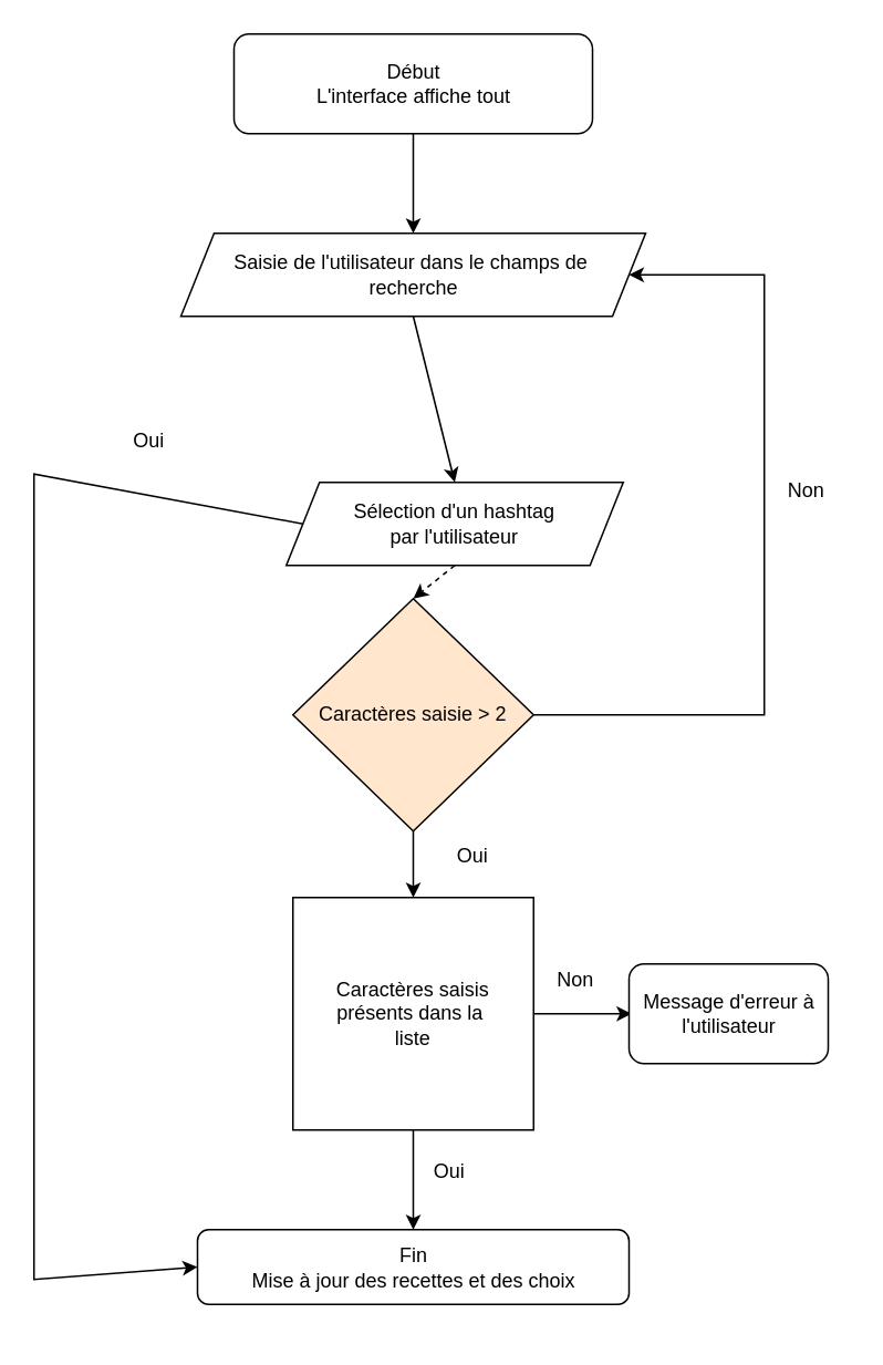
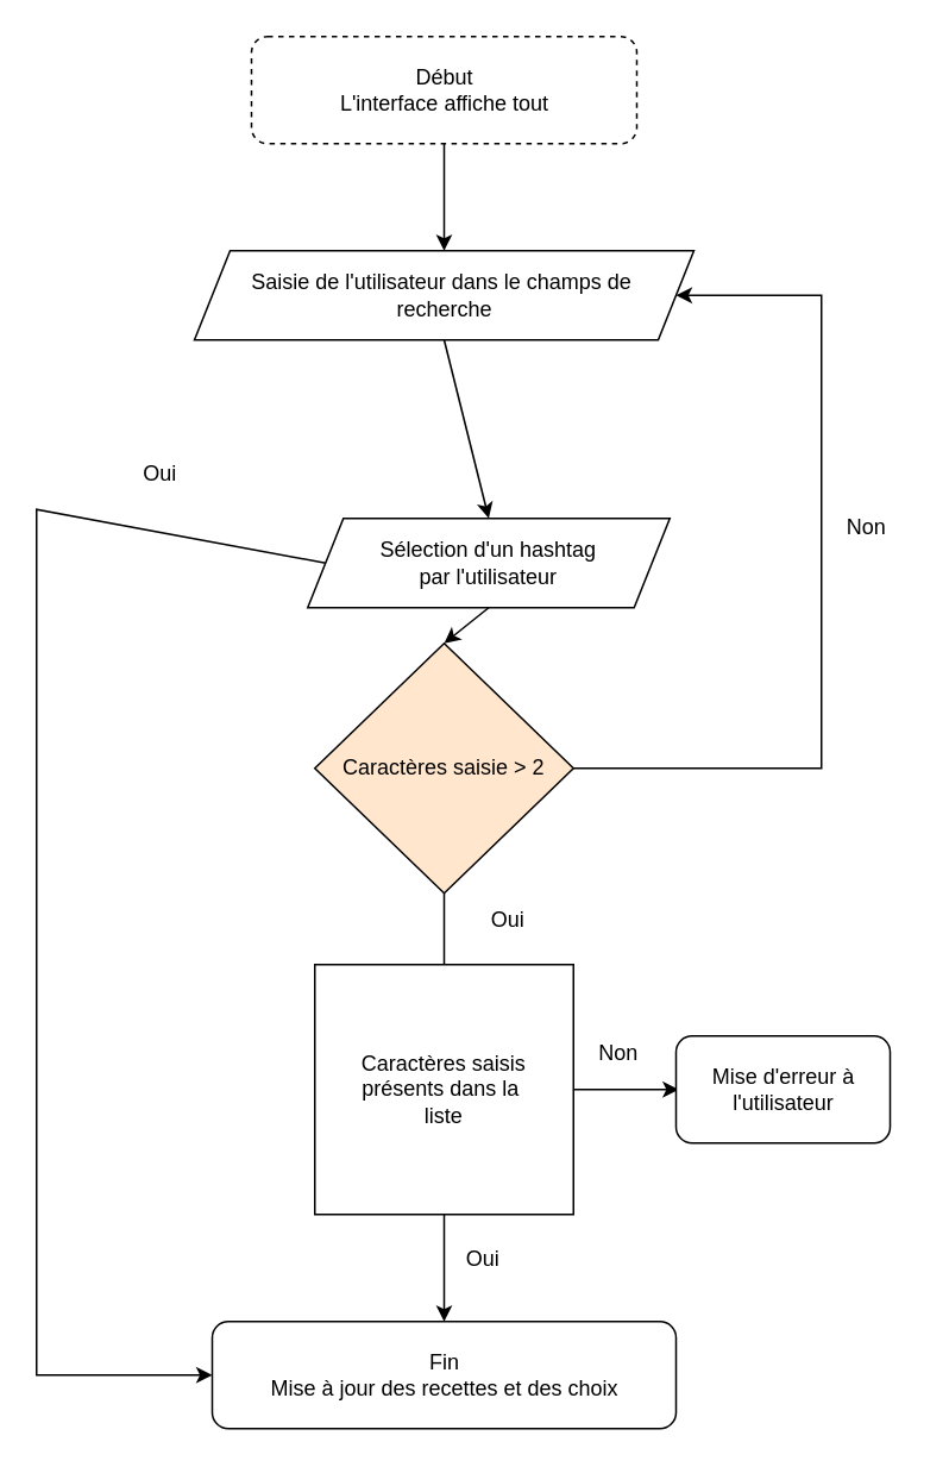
  <mxCell id="0" />
  <mxCell id="1" parent="0" />
  <mxCell id="2" value="" style="endArrow=classic;html=1;rounded=0;exitX=0.5;exitY=1;exitDx=0;exitDy=0;entryX=0.5;entryY=0;entryDx=0;entryDy=0;" edge="1" parent="1" source="15" target="3"><mxGeometry width="50" height="50" relative="1" as="geometry"><mxPoint x="254.5" y="90" as="sourcePoint" /><mxPoint x="255" y="140" as="targetPoint" /></mxGeometry></mxCell>
  <mxCell id="3" value="Saisie de l'utilisateur dans le champs de&amp;nbsp;&lt;br&gt;recherche" style="shape=parallelogram;perimeter=parallelogramPerimeter;whiteSpace=wrap;html=1;fixedSize=1;" vertex="1" parent="1"><mxGeometry x="108.5" y="140" width="280" height="50" as="geometry" /></mxCell>
  <mxCell id="4" value="" style="endArrow=classic;html=1;rounded=0;entryX=0.5;entryY=0;entryDx=0;entryDy=0;exitX=0.5;exitY=1;exitDx=0;exitDy=0;" edge="1" parent="1" source="3" target="12"><mxGeometry width="50" height="50" relative="1" as="geometry"><mxPoint x="254.5" y="190" as="sourcePoint" /><mxPoint x="255" y="250" as="targetPoint" /></mxGeometry></mxCell>
  <mxCell id="5" value="Non" style="text;html=1;align=center;verticalAlign=middle;resizable=0;points=[];autosize=1;strokeColor=none;fillColor=none;rotation=0;" vertex="1" parent="1"><mxGeometry x="460" y="280" width="50" height="30" as="geometry" /></mxCell>
- <mxCell id="6" value="" style="endArrow=classic;html=1;rounded=0;entryX=0.5;entryY=0;entryDx=0;entryDy=0;startArrow=none;" edge="1" parent="1" source="18" target="7"><mxGeometry width="50" height="50" relative="1" as="geometry"><mxPoint x="254.5" y="390" as="sourcePoint" /><mxPoint x="254.5" y="440" as="targetPoint" /></mxGeometry></mxCell>
+ <mxCell id="6" value="" style="endArrow=none;html=1;rounded=0;entryX=0.5;entryY=0;entryDx=0;entryDy=0;startArrow=none;" edge="1" parent="1" source="18" target="7"><mxGeometry width="50" height="50" relative="1" as="geometry"><mxPoint x="254.5" y="390" as="sourcePoint" /><mxPoint x="254.5" y="440" as="targetPoint" /></mxGeometry></mxCell>
  <mxCell id="7" value="Caractères saisis&lt;br&gt;présents dans la&amp;nbsp;&lt;br&gt;liste" style="whiteSpace=wrap;html=1;rounded=0;" vertex="1" parent="1"><mxGeometry x="176" y="540" width="145" height="140" as="geometry" /></mxCell>
  <mxCell id="8" value="Non" style="text;html=1;align=center;verticalAlign=middle;resizable=0;points=[];autosize=1;strokeColor=none;fillColor=none;rotation=0;" vertex="1" parent="1"><mxGeometry x="321" y="575" width="50" height="30" as="geometry" /></mxCell>
  <mxCell id="9" value="Oui" style="text;html=1;align=center;verticalAlign=middle;resizable=0;points=[];autosize=1;strokeColor=none;fillColor=none;rotation=0;" vertex="1" parent="1"><mxGeometry x="264" y="400" width="40" height="30" as="geometry" /></mxCell>
  <mxCell id="10" value="" style="endArrow=classic;html=1;rounded=0;entryX=0.5;entryY=0;entryDx=0;entryDy=0;exitX=0.5;exitY=1;exitDx=0;exitDy=0;" edge="1" parent="1" source="7" target="14"><mxGeometry width="50" height="50" relative="1" as="geometry"><mxPoint x="250" y="640" as="sourcePoint" /><mxPoint x="254.5" y="640" as="targetPoint" /></mxGeometry></mxCell>
  <mxCell id="11" value="Oui" style="text;html=1;align=center;verticalAlign=middle;resizable=0;points=[];autosize=1;strokeColor=none;fillColor=none;rotation=0;" vertex="1" parent="1"><mxGeometry x="250" y="690" width="40" height="30" as="geometry" /></mxCell>
  <mxCell id="12" value="Sélection d'un hashtag&lt;br&gt;par l'utilisateur" style="shape=parallelogram;perimeter=parallelogramPerimeter;whiteSpace=wrap;html=1;fixedSize=1;" vertex="1" parent="1"><mxGeometry x="172" y="290" width="203" height="50" as="geometry" /></mxCell>
  <mxCell id="13" value="Oui" style="text;html=1;align=center;verticalAlign=middle;resizable=0;points=[];autosize=1;strokeColor=none;fillColor=none;rotation=0;" vertex="1" parent="1"><mxGeometry x="68.5" y="250" width="40" height="30" as="geometry" /></mxCell>
- <mxCell id="14" value="Fin&lt;br&gt;Mise à jour des recettes et des choix" style="rounded=1;whiteSpace=wrap;html=1;" vertex="1" parent="1"><mxGeometry x="118.5" y="740" width="260" height="45" as="geometry" /></mxCell>
- <mxCell id="15" value="Début&lt;br&gt;L'interface affiche tout" style="rounded=1;whiteSpace=wrap;html=1;" vertex="1" parent="1"><mxGeometry x="140.5" y="20" width="216" height="60" as="geometry" /></mxCell>
+ <mxCell id="14" value="Fin&lt;br&gt;Mise à jour des recettes et des choix" style="rounded=1;whiteSpace=wrap;html=1;" vertex="1" parent="1"><mxGeometry x="118.5" y="740" width="260" height="60" as="geometry" /></mxCell>
+ <mxCell id="15" value="Début&lt;br&gt;L'interface affiche tout" style="rounded=1;whiteSpace=wrap;html=1;dashed=1;" vertex="1" parent="1"><mxGeometry x="140.5" y="20" width="216" height="60" as="geometry" /></mxCell>
  <mxCell id="16" value="" style="endArrow=classic;html=1;rounded=0;exitX=1;exitY=0.5;exitDx=0;exitDy=0;" edge="1" parent="1" source="7"><mxGeometry width="50" height="50" relative="1" as="geometry"><mxPoint x="190" y="509.5" as="sourcePoint" /><mxPoint x="380" y="610" as="targetPoint" /></mxGeometry></mxCell>
- <mxCell id="17" value="Message d'erreur à l'utilisateur" style="rounded=1;whiteSpace=wrap;html=1;" vertex="1" parent="1"><mxGeometry x="378.5" y="580" width="120" height="60" as="geometry" /></mxCell>
+ <mxCell id="17" value="Mise d'erreur à l'utilisateur" style="rounded=1;whiteSpace=wrap;html=1;" vertex="1" parent="1"><mxGeometry x="378.5" y="580" width="120" height="60" as="geometry" /></mxCell>
  <mxCell id="18" value="Caractères saisie &amp;gt; 2" style="rhombus;whiteSpace=wrap;html=1;fillColor=#ffe6cc;" vertex="1" parent="1"><mxGeometry x="176" y="360" width="145" height="140" as="geometry" /></mxCell>
- <mxCell id="19" value="" style="endArrow=classic;html=1;rounded=0;entryX=0.5;entryY=0;entryDx=0;entryDy=0;exitX=0.5;exitY=1;exitDx=0;exitDy=0;dashed=1;" edge="1" parent="1" source="12" target="18"><mxGeometry width="50" height="50" relative="1" as="geometry"><mxPoint x="283.5" y="310" as="sourcePoint" /><mxPoint x="283.5" y="360" as="targetPoint" /></mxGeometry></mxCell>
+ <mxCell id="19" value="" style="endArrow=classic;html=1;rounded=0;entryX=0.5;entryY=0;entryDx=0;entryDy=0;exitX=0.5;exitY=1;exitDx=0;exitDy=0;" edge="1" parent="1" source="12" target="18"><mxGeometry width="50" height="50" relative="1" as="geometry"><mxPoint x="283.5" y="310" as="sourcePoint" /><mxPoint x="283.5" y="360" as="targetPoint" /></mxGeometry></mxCell>
  <mxCell id="20" value="" style="endArrow=classic;html=1;rounded=0;exitX=1;exitY=0.5;exitDx=0;exitDy=0;entryX=1;entryY=0.5;entryDx=0;entryDy=0;" edge="1" parent="1" source="18" target="3"><mxGeometry width="50" height="50" relative="1" as="geometry"><mxPoint x="380" y="420" as="sourcePoint" /><mxPoint x="430" y="370" as="targetPoint" /><Array as="points"><mxPoint x="460" y="430" /><mxPoint x="460" y="165" /></Array></mxGeometry></mxCell>
  <mxCell id="21" value="Oui" style="text;html=1;align=center;verticalAlign=middle;resizable=0;points=[];autosize=1;strokeColor=none;fillColor=none;rotation=0;" vertex="1" parent="1"><mxGeometry x="264" y="500" width="40" height="30" as="geometry" /></mxCell>
  <mxCell id="22" value="" style="endArrow=classic;html=1;rounded=0;exitX=0;exitY=0.5;exitDx=0;exitDy=0;entryX=0;entryY=0.5;entryDx=0;entryDy=0;" edge="1" parent="1" source="12" target="14"><mxGeometry width="50" height="50" relative="1" as="geometry"><mxPoint x="68.5" y="290" as="sourcePoint" /><mxPoint x="118.5" y="240" as="targetPoint" /><Array as="points"><mxPoint x="20" y="285" /><mxPoint x="20" y="770" /></Array></mxGeometry></mxCell>
